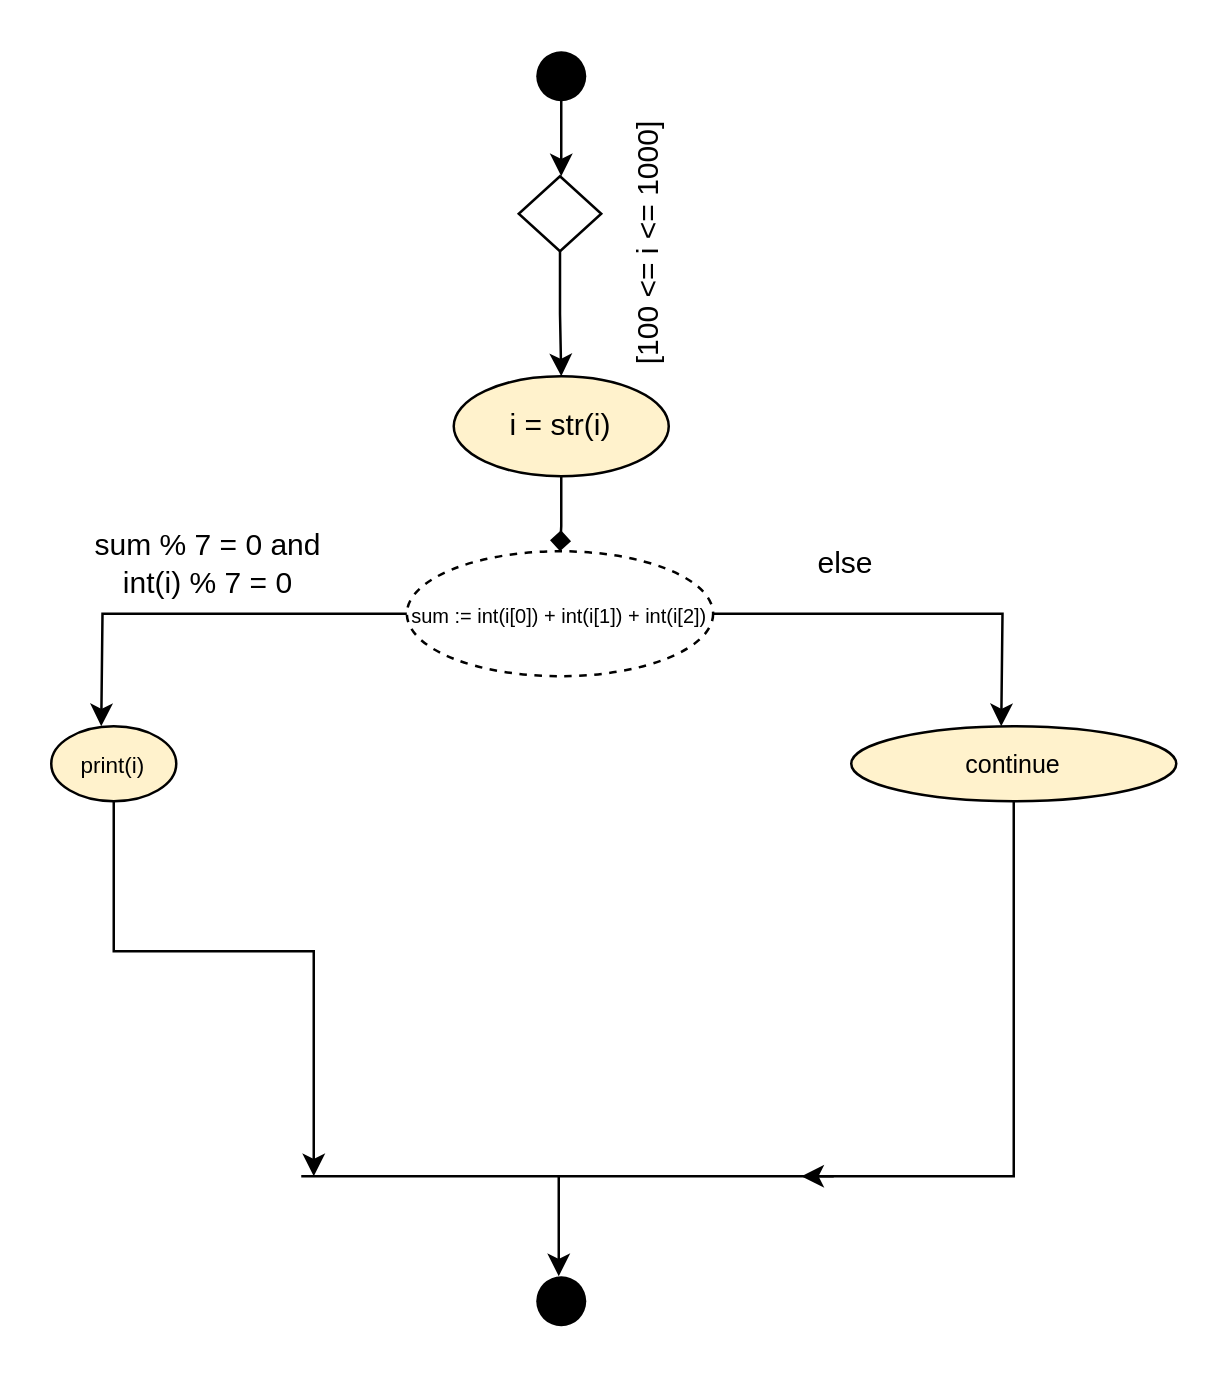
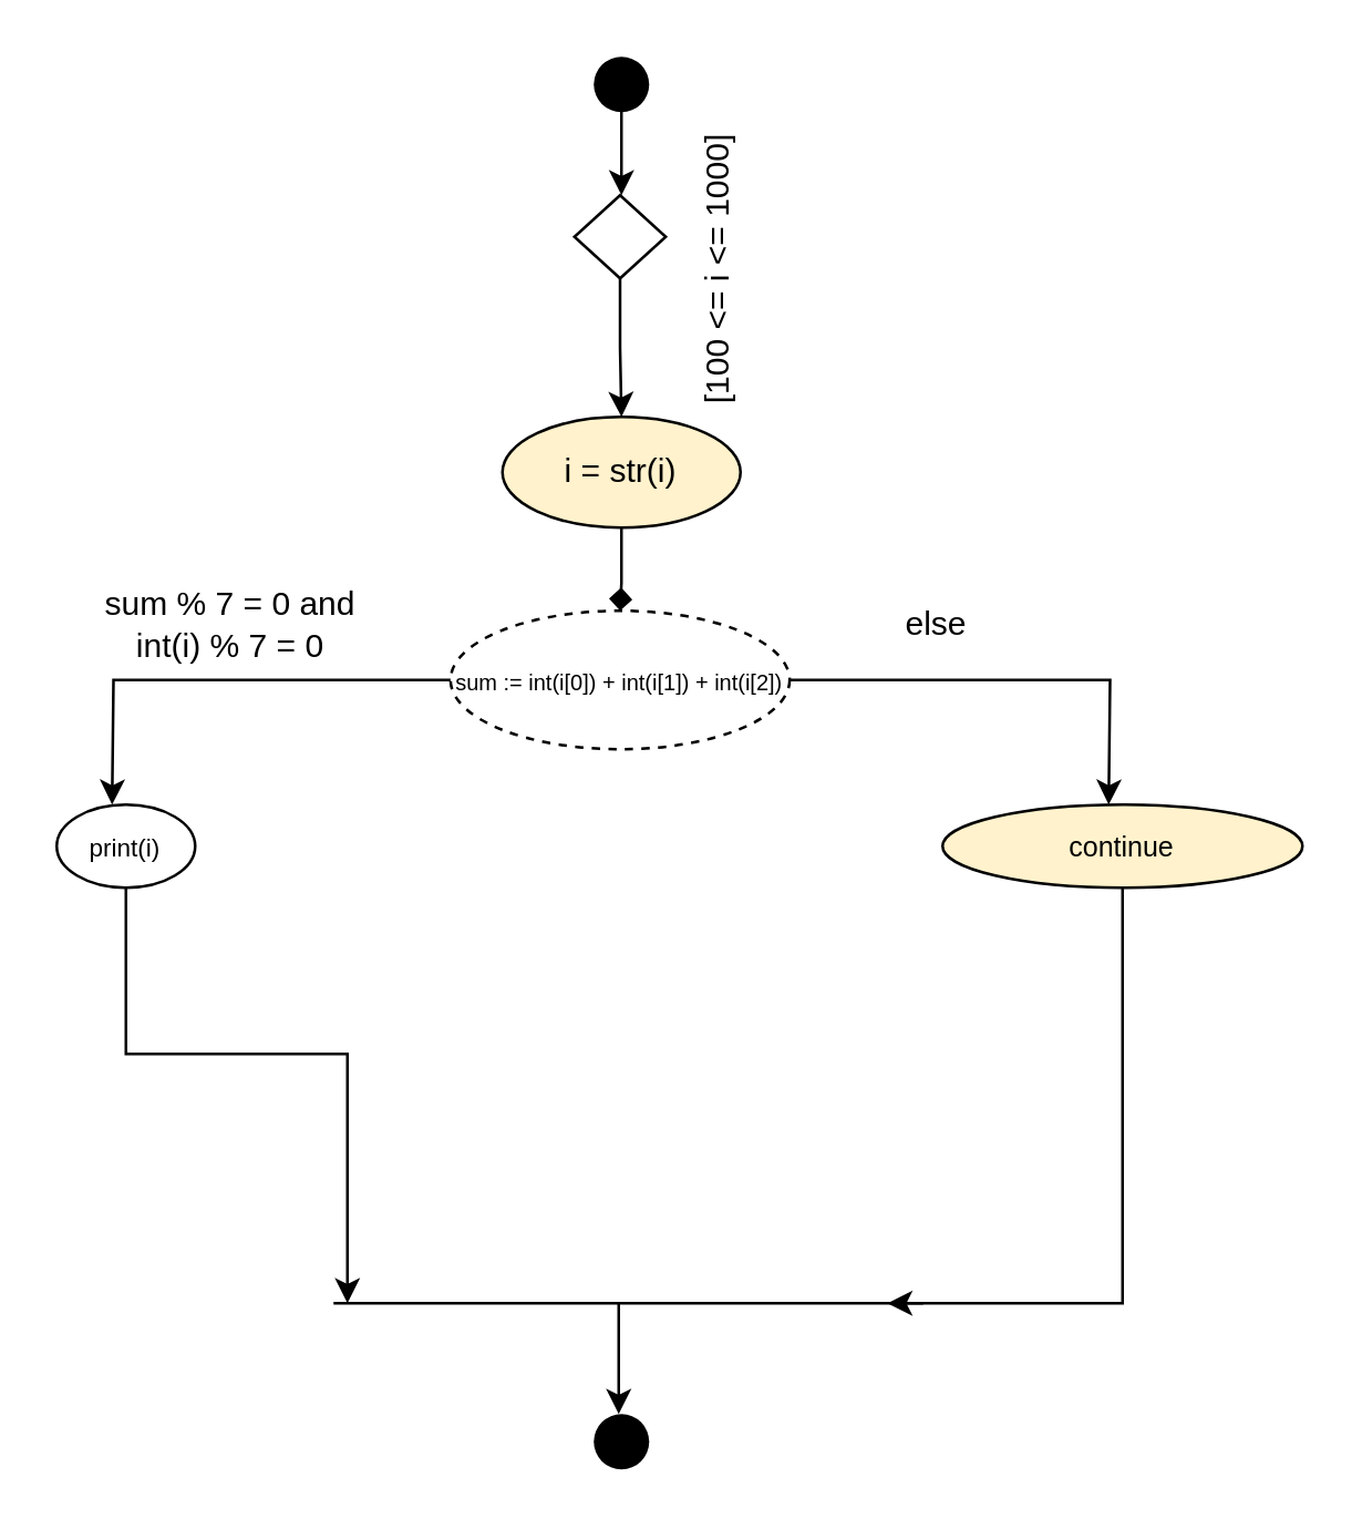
  <mxCell id="0" />
  <mxCell id="1" parent="0" />
  <mxCell id="2" value="" style="edgeStyle=orthogonalEdgeStyle;rounded=0;orthogonalLoop=1;jettySize=auto;html=1;" edge="1" parent="1" source="3"><mxGeometry relative="1" as="geometry"><mxPoint x="224" y="70" as="targetPoint" /></mxGeometry></mxCell>
  <mxCell id="3" value="" style="shape=waypoint;sketch=0;fillStyle=solid;size=6;pointerEvents=1;points=[];fillColor=none;resizable=0;rotatable=0;perimeter=centerPerimeter;snapToPoint=1;strokeWidth=8;" vertex="1" parent="1"><mxGeometry x="214" y="20" width="20" height="20" as="geometry" /></mxCell>
  <mxCell id="4" style="edgeStyle=orthogonalEdgeStyle;rounded=0;orthogonalLoop=1;jettySize=auto;html=1;" edge="1" parent="1" source="5"><mxGeometry relative="1" as="geometry"><mxPoint x="224" y="150" as="targetPoint" /><Array as="points"><mxPoint x="224" y="125" /><mxPoint x="224" y="150" /></Array></mxGeometry></mxCell>
  <mxCell id="5" value="" style="rhombus;whiteSpace=wrap;html=1;" vertex="1" parent="1"><mxGeometry x="207" y="70" width="33" height="30" as="geometry" /></mxCell>
  <mxCell id="6" style="edgeStyle=orthogonalEdgeStyle;rounded=0;orthogonalLoop=1;jettySize=auto;html=1;exitX=0.5;exitY=1;exitDx=0;exitDy=0;" edge="1" parent="1" source="7"><mxGeometry relative="1" as="geometry"><mxPoint x="125" y="470" as="targetPoint" /><Array as="points"><mxPoint x="45" y="380" /><mxPoint x="125" y="380" /></Array></mxGeometry></mxCell>
- <mxCell id="7" value="&lt;font style=&quot;font-size: 9px;&quot;&gt;print(i)&lt;br&gt;&lt;/font&gt;" style="ellipse;whiteSpace=wrap;html=1;strokeWidth=1;fillColor=#fff2cc;" vertex="1" parent="1"><mxGeometry x="20" y="290" width="50" height="30" as="geometry" /></mxCell>
+ <mxCell id="7" value="&lt;font style=&quot;font-size: 9px;&quot;&gt;print(i)&lt;br&gt;&lt;/font&gt;" style="ellipse;whiteSpace=wrap;html=1;strokeWidth=1;" vertex="1" parent="1"><mxGeometry x="20" y="290" width="50" height="30" as="geometry" /></mxCell>
  <mxCell id="8" value="" style="edgeStyle=orthogonalEdgeStyle;rounded=0;orthogonalLoop=1;jettySize=auto;html=1;endArrow=diamond;" edge="1" parent="1" source="9" target="18"><mxGeometry relative="1" as="geometry" /></mxCell>
  <mxCell id="9" value="i = str(i)" style="ellipse;whiteSpace=wrap;html=1;strokeWidth=1;fillColor=#fff2cc;" vertex="1" parent="1"><mxGeometry x="181" y="150" width="86" height="40" as="geometry" /></mxCell>
  <mxCell id="10" style="edgeStyle=orthogonalEdgeStyle;rounded=0;orthogonalLoop=1;jettySize=auto;html=1;exitX=0.5;exitY=1;exitDx=0;exitDy=0;" edge="1" parent="1" source="11"><mxGeometry relative="1" as="geometry"><mxPoint x="320" y="470" as="targetPoint" /><Array as="points"><mxPoint x="320" y="470" /></Array></mxGeometry></mxCell>
  <mxCell id="11" value="&lt;font style=&quot;font-size: 10px;&quot;&gt;continue&lt;/font&gt;" style="ellipse;whiteSpace=wrap;html=1;strokeWidth=1;fillColor=#fff2cc;" vertex="1" parent="1"><mxGeometry x="340" y="290" width="130" height="30" as="geometry" /></mxCell>
  <mxCell id="12" value="" style="endArrow=none;html=1;rounded=0;" edge="1" parent="1"><mxGeometry width="50" height="50" relative="1" as="geometry"><mxPoint x="120" y="470" as="sourcePoint" /><mxPoint x="333" y="470" as="targetPoint" /><Array as="points" /></mxGeometry></mxCell>
  <mxCell id="13" value="" style="endArrow=classic;html=1;rounded=0;" edge="1" parent="1"><mxGeometry width="50" height="50" relative="1" as="geometry"><mxPoint x="223" y="470" as="sourcePoint" /><mxPoint x="223" y="510" as="targetPoint" /><Array as="points"><mxPoint x="223" y="470" /></Array></mxGeometry></mxCell>
  <mxCell id="14" value="" style="shape=waypoint;sketch=0;fillStyle=solid;size=6;pointerEvents=1;points=[];fillColor=none;resizable=0;rotatable=0;perimeter=centerPerimeter;snapToPoint=1;strokeWidth=8;" vertex="1" parent="1"><mxGeometry x="214" y="510" width="20" height="20" as="geometry" /></mxCell>
  <mxCell id="15" value="[100 &amp;lt;= i &amp;lt;= 1000]" style="text;html=1;strokeColor=none;fillColor=none;align=center;verticalAlign=middle;whiteSpace=wrap;rounded=0;rotation=-90;" vertex="1" parent="1"><mxGeometry x="206" y="82" width="106" height="30" as="geometry" /></mxCell>
  <mxCell id="16" style="edgeStyle=orthogonalEdgeStyle;rounded=0;orthogonalLoop=1;jettySize=auto;html=1;" edge="1" parent="1" source="18"><mxGeometry relative="1" as="geometry"><mxPoint x="400" y="290" as="targetPoint" /></mxGeometry></mxCell>
  <mxCell id="17" style="edgeStyle=orthogonalEdgeStyle;rounded=0;orthogonalLoop=1;jettySize=auto;html=1;" edge="1" parent="1" source="18"><mxGeometry relative="1" as="geometry"><mxPoint x="40" y="290" as="targetPoint" /></mxGeometry></mxCell>
  <mxCell id="18" value="&lt;font style=&quot;font-size: 8px;&quot;&gt;sum := int(i[0]) +&amp;nbsp;int(i[1]) +&amp;nbsp;int(i[2])&lt;/font&gt;" style="ellipse;whiteSpace=wrap;html=1;strokeWidth=1;dashed=1;" vertex="1" parent="1"><mxGeometry x="162.25" y="220" width="122.5" height="50" as="geometry" /></mxCell>
  <mxCell id="19" value="else" style="text;html=1;strokeColor=none;fillColor=none;align=center;verticalAlign=middle;whiteSpace=wrap;rounded=0;rotation=0;" vertex="1" parent="1"><mxGeometry x="284.75" y="210" width="106" height="30" as="geometry" /></mxCell>
  <mxCell id="20" value="sum % 7 = 0 and int(i) % 7 = 0" style="text;html=1;strokeColor=none;fillColor=none;align=center;verticalAlign=middle;whiteSpace=wrap;rounded=0;rotation=0;" vertex="1" parent="1"><mxGeometry x="30" y="210" width="106" height="30" as="geometry" /></mxCell>
